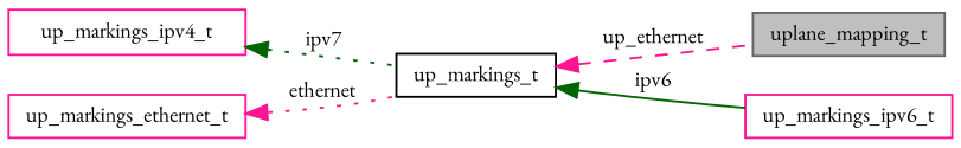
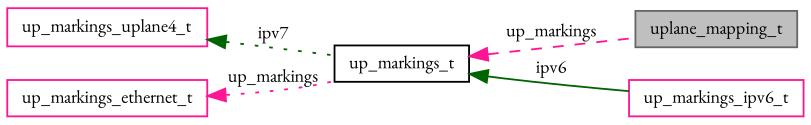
  digraph {
    fontname="EB Garamond"
    rankdir=LR
    node [color=deeppink fontname="EB Garamond" fontsize=10 shape=record]
    edge [color=deeppink dir=back fontname="EB Garamond" fontsize=10 labelfontname=Helvetica labelfontsize=10 style=dotted]
    n1 [color=gray40 fillcolor=grey75 fontcolor=black height=0.2 label=uplane_mapping_t style=filled width=0.4]
    n2 [color=black height=0.2 label=up_markings_t width=0.4]
    n3 [height=0.2 label=up_markings_ipv6_t width=0.4]
-   n4 [height=0.2 label=up_markings_ipv4_t width=0.4]
+   n4 [height=0.2 label=up_markings_uplane4_t width=0.4]
    n5 [height=0.2 label=up_markings_ethernet_t width=0.4]
-   n2 -> n1 [label=" up_ethernet" style=dashed]
+   n2 -> n1 [label=" up_markings" style=dashed]
    n2 -> n3 [color=darkgreen label=" ipv6" style=solid]
    n4 -> n2 [color=darkgreen label=" ipv7"]
-   n5 -> n2 [label=" ethernet"]
+   n5 -> n2 [label=" up_markings"]
  }
